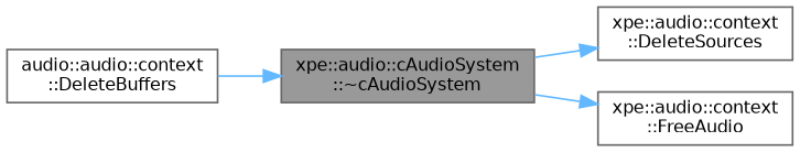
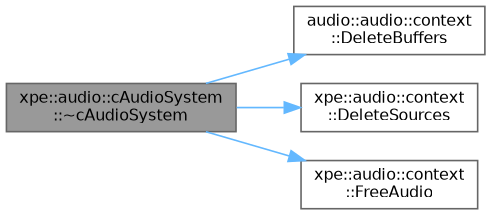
  digraph {
    rankdir=LR
    node [color=grey40 fillcolor=white fontname=Helvetica fontsize=10 shape=box style=filled]
    edge [color=steelblue1 fontname=Helvetica fontsize=10 labelfontname=Helvetica labelfontsize=10 style=solid]
    n1 [color=gray40 fillcolor=grey60 fontcolor=black height=0.2 label="xpe::audio::cAudioSystem\l::~cAudioSystem" width=0.4]
    n2 [height=0.2 label="audio::audio::context\l::DeleteBuffers" width=0.4]
    n3 [height=0.2 label="xpe::audio::context\l::DeleteSources" width=0.4]
    n4 [height=0.2 label="xpe::audio::context\l::FreeAudio" width=0.4]
-   n2 -> n1
+   n1 -> n2
    n1 -> n3
    n1 -> n4
  }
